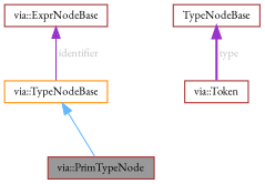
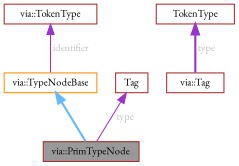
  digraph {
    fontname="EB Garamond"
    node [color=brown fillcolor=white fontname="EB Garamond" fontsize=10 shape=box style=filled]
    edge [color=darkorchid3 dir=back fontname="EB Garamond" fontsize=10 labelfontname=Helvetica labelfontsize=10 style=bold fontcolor=grey]
    n1 [fillcolor=grey60 fontcolor=black height=0.2 label="via::PrimTypeNode" width=0.4]
    n2 [color=darkorange height=0.2 label="via::TypeNodeBase" width=0.4]
-   n3 [height=0.2 label="via::ExprNodeBase" width=0.4]
-   n4 [height=0.2 label="via::Token" width=0.4]
-   n5 [height=0.2 label=TypeNodeBase width=0.4]
-   n2 -> n1 [color=steelblue1 style=solid fontcolor=""]
+   n3 [height=0.2 label="via::TokenType" width=0.4]
+   n4 [height=0.2 label="via::Tag" width=0.4]
+   n5 [height=0.2 label=TokenType width=0.4]
+   n6 [height=0.2 label=Tag width=0.4]
+   n2 -> n1 [color=steelblue1 fontcolor=""]
    n3 -> n2 [label=" identifier" style=solid]
    n5 -> n4 [label=" type"]
+   n6 -> n1 [label=" type" style=solid]
  }
